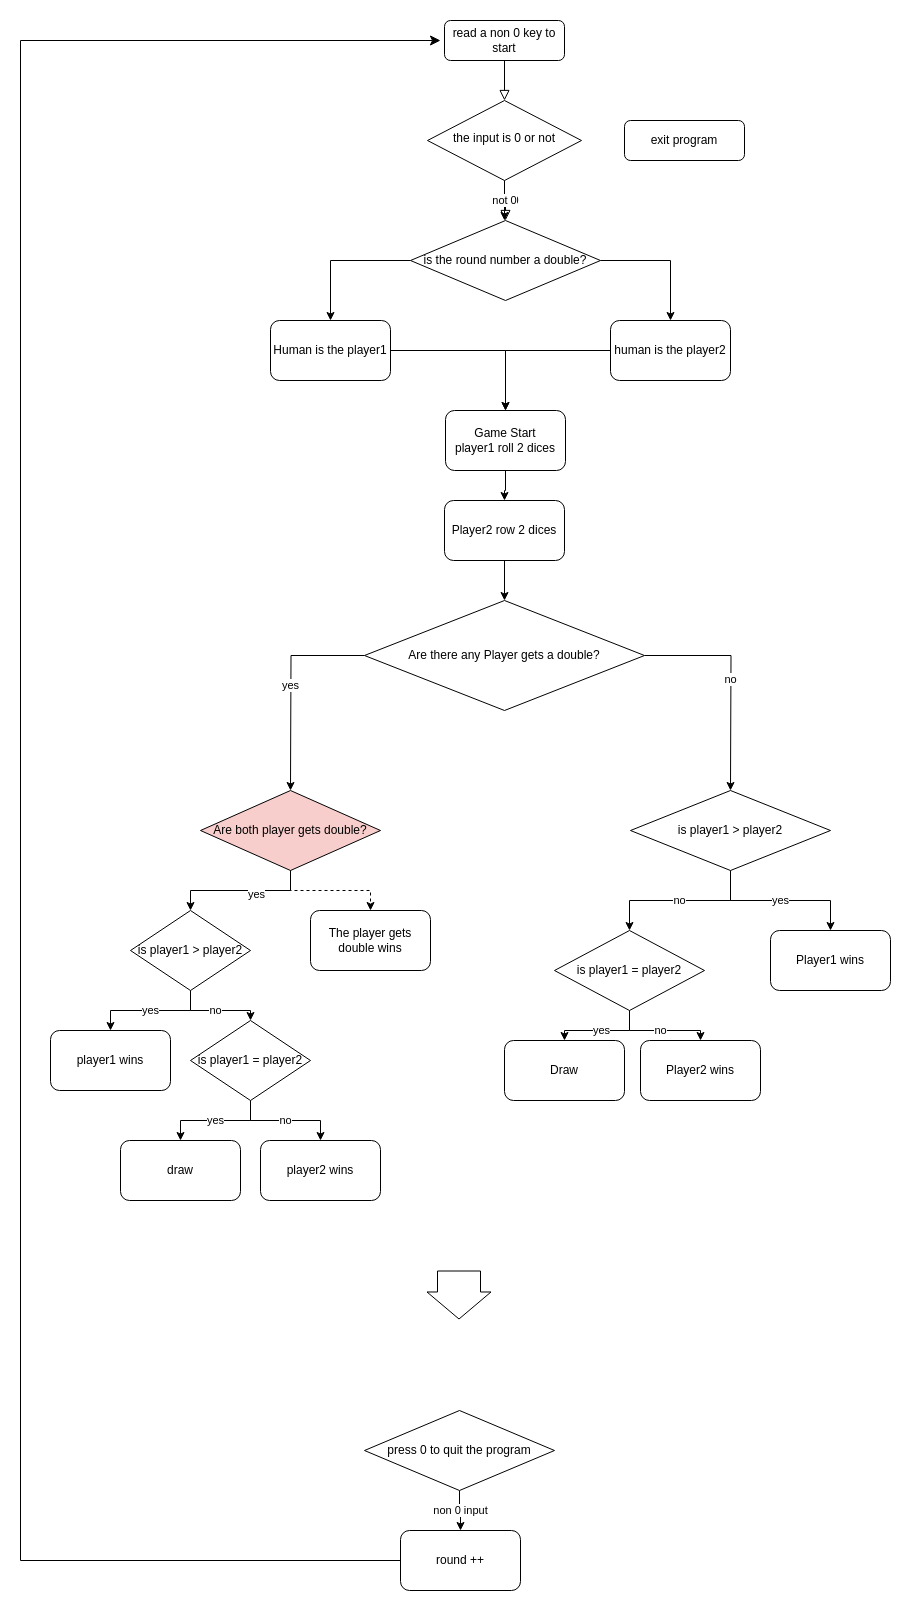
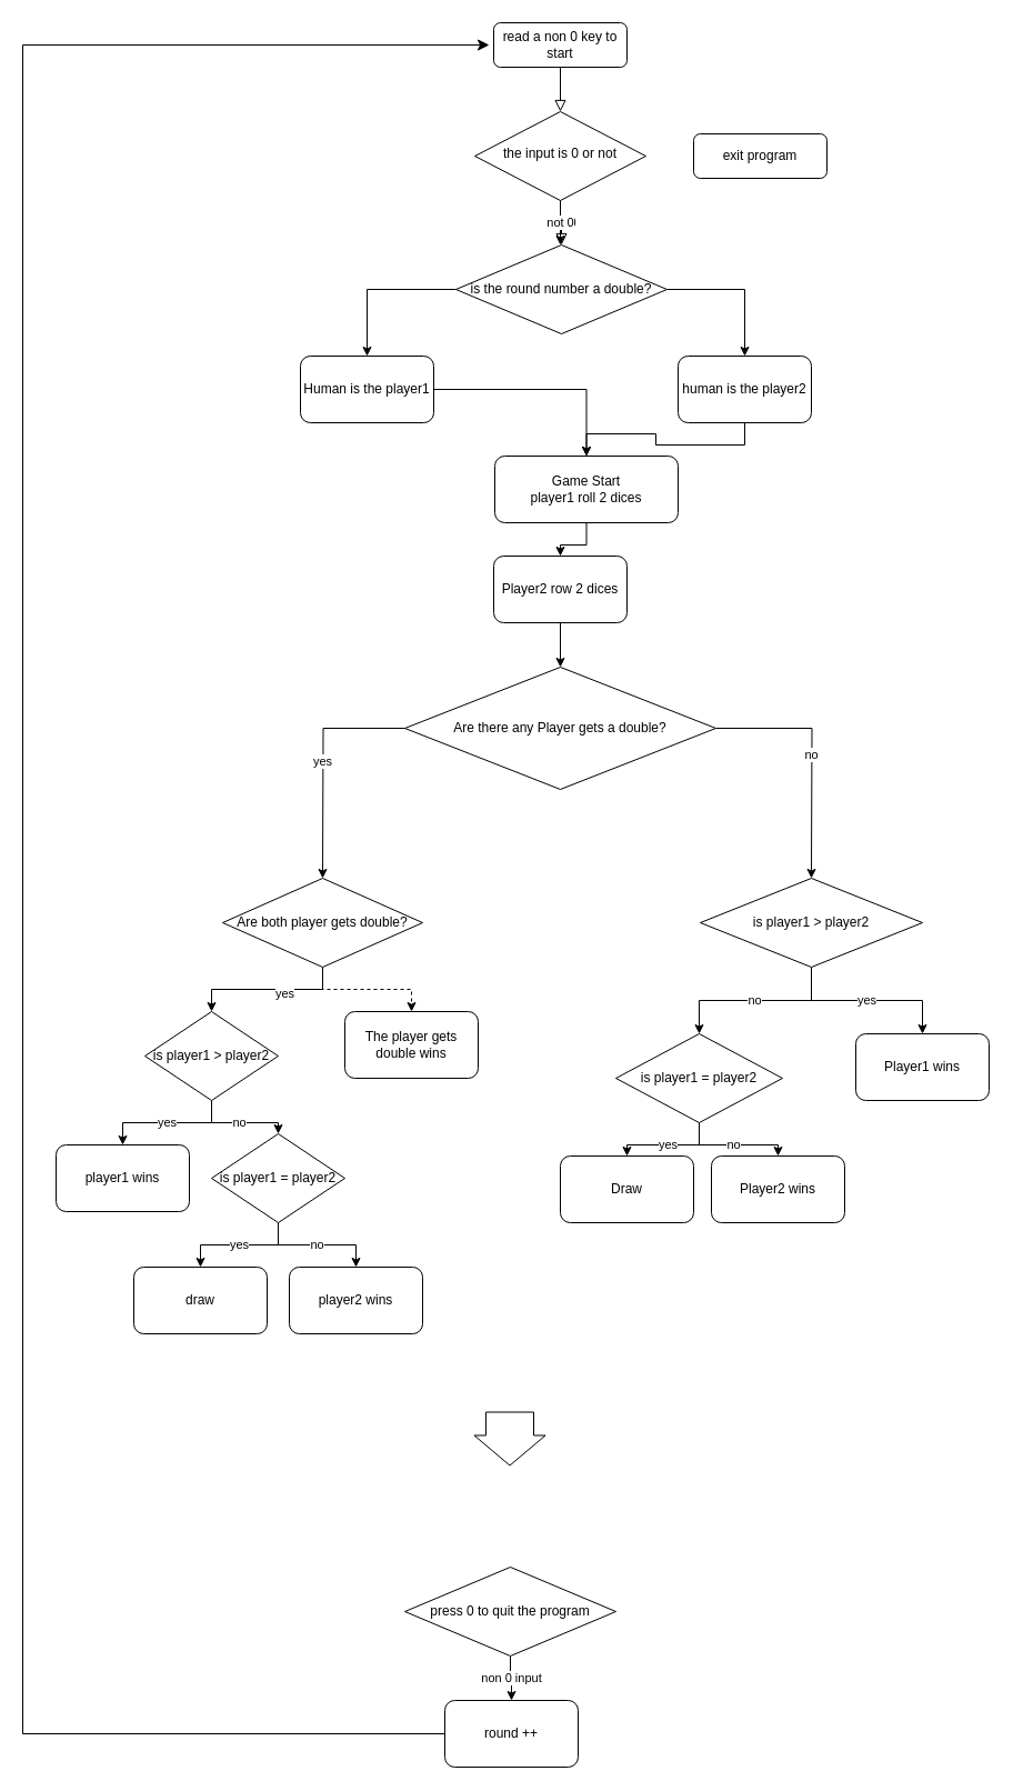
  <mxCell id="0" />
  <mxCell id="1" parent="0" />
  <mxCell id="2" value="" style="rounded=0;html=1;jettySize=auto;orthogonalLoop=1;fontSize=11;endArrow=block;endFill=0;endSize=8;strokeWidth=1;shadow=0;labelBackgroundColor=none;edgeStyle=orthogonalEdgeStyle;" parent="1" source="3" target="6" edge="1"><mxGeometry relative="1" as="geometry" /></mxCell>
  <mxCell id="3" value="read a non 0 key to start" style="rounded=1;whiteSpace=wrap;html=1;fontSize=12;glass=0;strokeWidth=1;shadow=0;" parent="1" vertex="1"><mxGeometry x="444" y="20" width="120" height="40" as="geometry" /></mxCell>
  <mxCell id="4" value="0" style="edgeStyle=orthogonalEdgeStyle;rounded=0;html=1;jettySize=auto;orthogonalLoop=1;fontSize=11;endArrow=block;endFill=0;endSize=8;strokeWidth=1;shadow=0;labelBackgroundColor=none;" parent="1" source="6" target="44" edge="1"><mxGeometry y="10" relative="1" as="geometry"><mxPoint as="offset" /></mxGeometry></mxCell>
  <mxCell id="5" value="not 0" style="edgeStyle=orthogonalEdgeStyle;rounded=0;orthogonalLoop=1;jettySize=auto;html=1;" edge="1" parent="1" source="6"><mxGeometry relative="1" as="geometry"><mxPoint x="504" y="220" as="targetPoint" /></mxGeometry></mxCell>
  <mxCell id="6" value="the input is 0 or not" style="rhombus;whiteSpace=wrap;html=1;shadow=0;fontFamily=Helvetica;fontSize=12;align=center;strokeWidth=1;spacing=6;spacingTop=-4;" parent="1" vertex="1"><mxGeometry x="427" y="100" width="154" height="80" as="geometry" /></mxCell>
  <mxCell id="7" value="exit program" style="rounded=1;whiteSpace=wrap;html=1;fontSize=12;glass=0;strokeWidth=1;shadow=0;" parent="1" vertex="1"><mxGeometry x="624" y="120" width="120" height="40" as="geometry" /></mxCell>
  <mxCell id="8" value="" style="edgeStyle=orthogonalEdgeStyle;rounded=0;orthogonalLoop=1;jettySize=auto;html=1;" edge="1" parent="1" source="9" target="11"><mxGeometry relative="1" as="geometry" /></mxCell>
- <mxCell id="9" value="Game Start&lt;div&gt;player1 roll 2 dices&lt;/div&gt;" style="rounded=1;whiteSpace=wrap;html=1;" vertex="1" parent="1"><mxGeometry x="445" y="410" width="120" height="60" as="geometry" /></mxCell>
+ <mxCell id="9" value="Game Start&lt;div&gt;player1 roll 2 dices&lt;/div&gt;" style="rounded=1;whiteSpace=wrap;html=1;" vertex="1" parent="1"><mxGeometry x="445" y="410" width="165" height="60" as="geometry" /></mxCell>
  <mxCell id="10" value="" style="edgeStyle=orthogonalEdgeStyle;rounded=0;orthogonalLoop=1;jettySize=auto;html=1;" edge="1" parent="1" source="11" target="14"><mxGeometry relative="1" as="geometry" /></mxCell>
  <mxCell id="11" value="Player2 row 2 dices" style="rounded=1;whiteSpace=wrap;html=1;" vertex="1" parent="1"><mxGeometry x="444" y="500" width="120" height="60" as="geometry" /></mxCell>
  <mxCell id="12" value="no" style="edgeStyle=orthogonalEdgeStyle;rounded=0;orthogonalLoop=1;jettySize=auto;html=1;" edge="1" parent="1" source="14"><mxGeometry relative="1" as="geometry"><mxPoint x="730" y="790" as="targetPoint" /></mxGeometry></mxCell>
  <mxCell id="13" value="yes" style="edgeStyle=orthogonalEdgeStyle;rounded=0;orthogonalLoop=1;jettySize=auto;html=1;" edge="1" parent="1" source="14"><mxGeometry relative="1" as="geometry"><mxPoint x="290" y="790" as="targetPoint" /></mxGeometry></mxCell>
  <mxCell id="14" value="Are there any Player gets a double?" style="rhombus;whiteSpace=wrap;html=1;" vertex="1" parent="1"><mxGeometry x="364" y="600" width="280" height="110" as="geometry" /></mxCell>
  <mxCell id="15" value="" style="edgeStyle=orthogonalEdgeStyle;rounded=0;orthogonalLoop=1;jettySize=auto;html=1;" edge="1" parent="1" source="18" target="30"><mxGeometry relative="1" as="geometry" /></mxCell>
  <mxCell id="16" value="yes" style="edgeLabel;html=1;align=center;verticalAlign=middle;resizable=0;points=[];" vertex="1" connectable="0" parent="15"><mxGeometry x="-0.211" y="3" relative="1" as="geometry"><mxPoint as="offset" /></mxGeometry></mxCell>
  <mxCell id="17" value="" style="edgeStyle=orthogonalEdgeStyle;rounded=0;orthogonalLoop=1;jettySize=auto;html=1;dashed=1;" edge="1" parent="1" source="18" target="31"><mxGeometry relative="1" as="geometry" /></mxCell>
- <mxCell id="18" value="Are both player gets double?" style="rhombus;whiteSpace=wrap;html=1;fillColor=#f8cecc;" vertex="1" parent="1"><mxGeometry x="200" y="790" width="180" height="80" as="geometry" /></mxCell>
+ <mxCell id="18" value="Are both player gets double?" style="rhombus;whiteSpace=wrap;html=1;" vertex="1" parent="1"><mxGeometry x="200" y="790" width="180" height="80" as="geometry" /></mxCell>
  <mxCell id="19" value="no" style="edgeStyle=orthogonalEdgeStyle;rounded=0;orthogonalLoop=1;jettySize=auto;html=1;" edge="1" parent="1" source="21" target="25"><mxGeometry relative="1" as="geometry" /></mxCell>
  <mxCell id="20" value="yes" style="edgeStyle=orthogonalEdgeStyle;rounded=0;orthogonalLoop=1;jettySize=auto;html=1;" edge="1" parent="1" source="21" target="22"><mxGeometry relative="1" as="geometry" /></mxCell>
  <mxCell id="21" value="is player1 &amp;gt; player2" style="rhombus;whiteSpace=wrap;html=1;" vertex="1" parent="1"><mxGeometry x="630" y="790" width="200" height="80" as="geometry" /></mxCell>
  <mxCell id="22" value="Player1 wins" style="rounded=1;whiteSpace=wrap;html=1;" vertex="1" parent="1"><mxGeometry x="770" y="930" width="120" height="60" as="geometry" /></mxCell>
  <mxCell id="23" value="yes" style="edgeStyle=orthogonalEdgeStyle;rounded=0;orthogonalLoop=1;jettySize=auto;html=1;" edge="1" parent="1" source="25" target="26"><mxGeometry relative="1" as="geometry" /></mxCell>
  <mxCell id="24" value="no" style="edgeStyle=orthogonalEdgeStyle;rounded=0;orthogonalLoop=1;jettySize=auto;html=1;" edge="1" parent="1" source="25" target="27"><mxGeometry relative="1" as="geometry" /></mxCell>
  <mxCell id="25" value="is player1 = player2" style="rhombus;whiteSpace=wrap;html=1;" vertex="1" parent="1"><mxGeometry x="554" y="930" width="150" height="80" as="geometry" /></mxCell>
  <mxCell id="26" value="Draw" style="rounded=1;whiteSpace=wrap;html=1;" vertex="1" parent="1"><mxGeometry x="504" y="1040" width="120" height="60" as="geometry" /></mxCell>
  <mxCell id="27" value="Player2 wins" style="rounded=1;whiteSpace=wrap;html=1;" vertex="1" parent="1"><mxGeometry x="640" y="1040" width="120" height="60" as="geometry" /></mxCell>
  <mxCell id="28" value="no" style="edgeStyle=orthogonalEdgeStyle;rounded=0;orthogonalLoop=1;jettySize=auto;html=1;" edge="1" parent="1" source="30" target="35"><mxGeometry relative="1" as="geometry" /></mxCell>
  <mxCell id="29" value="yes" style="edgeStyle=orthogonalEdgeStyle;rounded=0;orthogonalLoop=1;jettySize=auto;html=1;" edge="1" parent="1" source="30" target="32"><mxGeometry relative="1" as="geometry" /></mxCell>
  <mxCell id="30" value="is player1 &amp;gt; player2" style="rhombus;whiteSpace=wrap;html=1;" vertex="1" parent="1"><mxGeometry x="130" y="910" width="120" height="80" as="geometry" /></mxCell>
  <mxCell id="31" value="The player gets double wins" style="rounded=1;whiteSpace=wrap;html=1;" vertex="1" parent="1"><mxGeometry x="310" y="910" width="120" height="60" as="geometry" /></mxCell>
  <mxCell id="32" value="player1 wins" style="rounded=1;whiteSpace=wrap;html=1;" vertex="1" parent="1"><mxGeometry x="50" y="1030" width="120" height="60" as="geometry" /></mxCell>
  <mxCell id="33" value="no" style="edgeStyle=orthogonalEdgeStyle;rounded=0;orthogonalLoop=1;jettySize=auto;html=1;" edge="1" parent="1" source="35" target="37"><mxGeometry relative="1" as="geometry" /></mxCell>
  <mxCell id="34" value="yes" style="edgeStyle=orthogonalEdgeStyle;rounded=0;orthogonalLoop=1;jettySize=auto;html=1;" edge="1" parent="1" source="35" target="36"><mxGeometry relative="1" as="geometry" /></mxCell>
  <mxCell id="35" value="is player1 = player2" style="rhombus;whiteSpace=wrap;html=1;" vertex="1" parent="1"><mxGeometry x="190" y="1020" width="120" height="80" as="geometry" /></mxCell>
  <mxCell id="36" value="draw" style="rounded=1;whiteSpace=wrap;html=1;" vertex="1" parent="1"><mxGeometry x="120" y="1140" width="120" height="60" as="geometry" /></mxCell>
  <mxCell id="37" value="player2 wins" style="rounded=1;whiteSpace=wrap;html=1;" vertex="1" parent="1"><mxGeometry x="260" y="1140" width="120" height="60" as="geometry" /></mxCell>
  <mxCell id="38" value="" style="shape=flexArrow;endArrow=classic;html=1;rounded=0;width=43;endSize=8.67;" edge="1" parent="1"><mxGeometry width="50" height="50" relative="1" as="geometry"><mxPoint x="458.5" y="1270" as="sourcePoint" /><mxPoint x="458.5" y="1319" as="targetPoint" /></mxGeometry></mxCell>
  <mxCell id="39" value="non 0 input" style="edgeStyle=orthogonalEdgeStyle;rounded=0;orthogonalLoop=1;jettySize=auto;html=1;" edge="1" parent="1" source="40" target="41"><mxGeometry relative="1" as="geometry" /></mxCell>
  <mxCell id="40" value="press 0 to quit the program" style="rhombus;whiteSpace=wrap;html=1;" vertex="1" parent="1"><mxGeometry x="364" y="1410" width="190" height="80" as="geometry" /></mxCell>
  <mxCell id="41" value="round ++" style="rounded=1;whiteSpace=wrap;html=1;" vertex="1" parent="1"><mxGeometry x="400" y="1530" width="120" height="60" as="geometry" /></mxCell>
  <mxCell id="42" value="" style="edgeStyle=orthogonalEdgeStyle;rounded=0;orthogonalLoop=1;jettySize=auto;html=1;" edge="1" parent="1" source="44" target="46"><mxGeometry relative="1" as="geometry" /></mxCell>
  <mxCell id="43" value="" style="edgeStyle=orthogonalEdgeStyle;rounded=0;orthogonalLoop=1;jettySize=auto;html=1;" edge="1" parent="1" source="44" target="48"><mxGeometry relative="1" as="geometry" /></mxCell>
  <mxCell id="44" value="is the round number a double?" style="rhombus;whiteSpace=wrap;html=1;" vertex="1" parent="1"><mxGeometry x="410" y="220" width="190" height="80" as="geometry" /></mxCell>
  <mxCell id="45" value="" style="edgeStyle=orthogonalEdgeStyle;rounded=0;orthogonalLoop=1;jettySize=auto;html=1;" edge="1" parent="1" source="46" target="9"><mxGeometry relative="1" as="geometry" /></mxCell>
  <mxCell id="46" value="human is the player2" style="rounded=1;whiteSpace=wrap;html=1;" vertex="1" parent="1"><mxGeometry x="610" y="320" width="120" height="60" as="geometry" /></mxCell>
  <mxCell id="47" value="" style="edgeStyle=orthogonalEdgeStyle;rounded=0;orthogonalLoop=1;jettySize=auto;html=1;" edge="1" parent="1" source="48" target="9"><mxGeometry relative="1" as="geometry" /></mxCell>
  <mxCell id="48" value="Human is the player1" style="rounded=1;whiteSpace=wrap;html=1;" vertex="1" parent="1"><mxGeometry x="270" y="320" width="120" height="60" as="geometry" /></mxCell>
  <mxCell id="49" value="" style="edgeStyle=elbowEdgeStyle;elbow=horizontal;endArrow=classic;html=1;curved=0;rounded=0;endSize=8;startSize=8;exitX=0;exitY=0.5;exitDx=0;exitDy=0;" edge="1" parent="1" source="41"><mxGeometry width="50" height="50" relative="1" as="geometry"><mxPoint x="360" y="1640" as="sourcePoint" /><mxPoint x="440" y="40" as="targetPoint" /><Array as="points"><mxPoint x="20" y="1140" /></Array></mxGeometry></mxCell>
